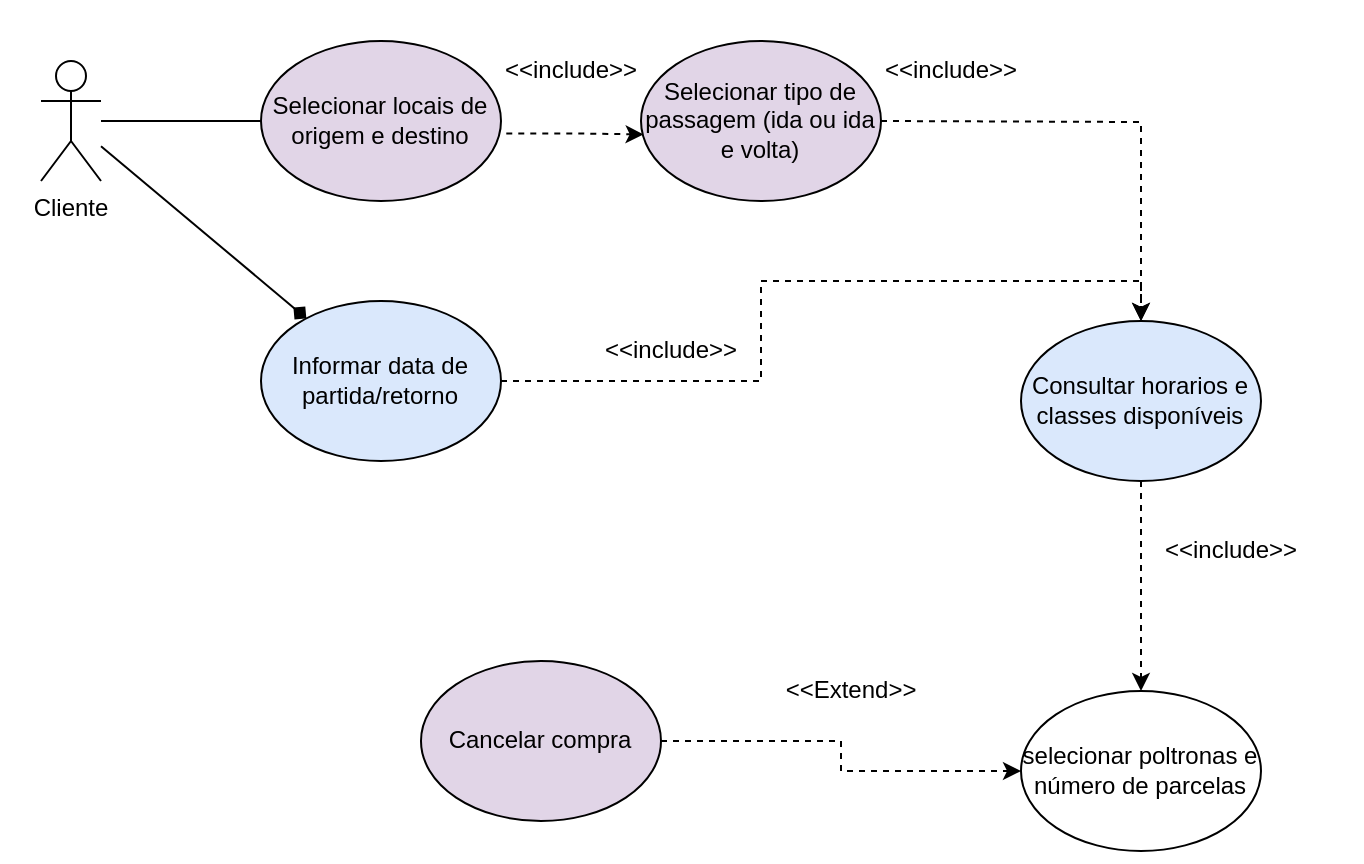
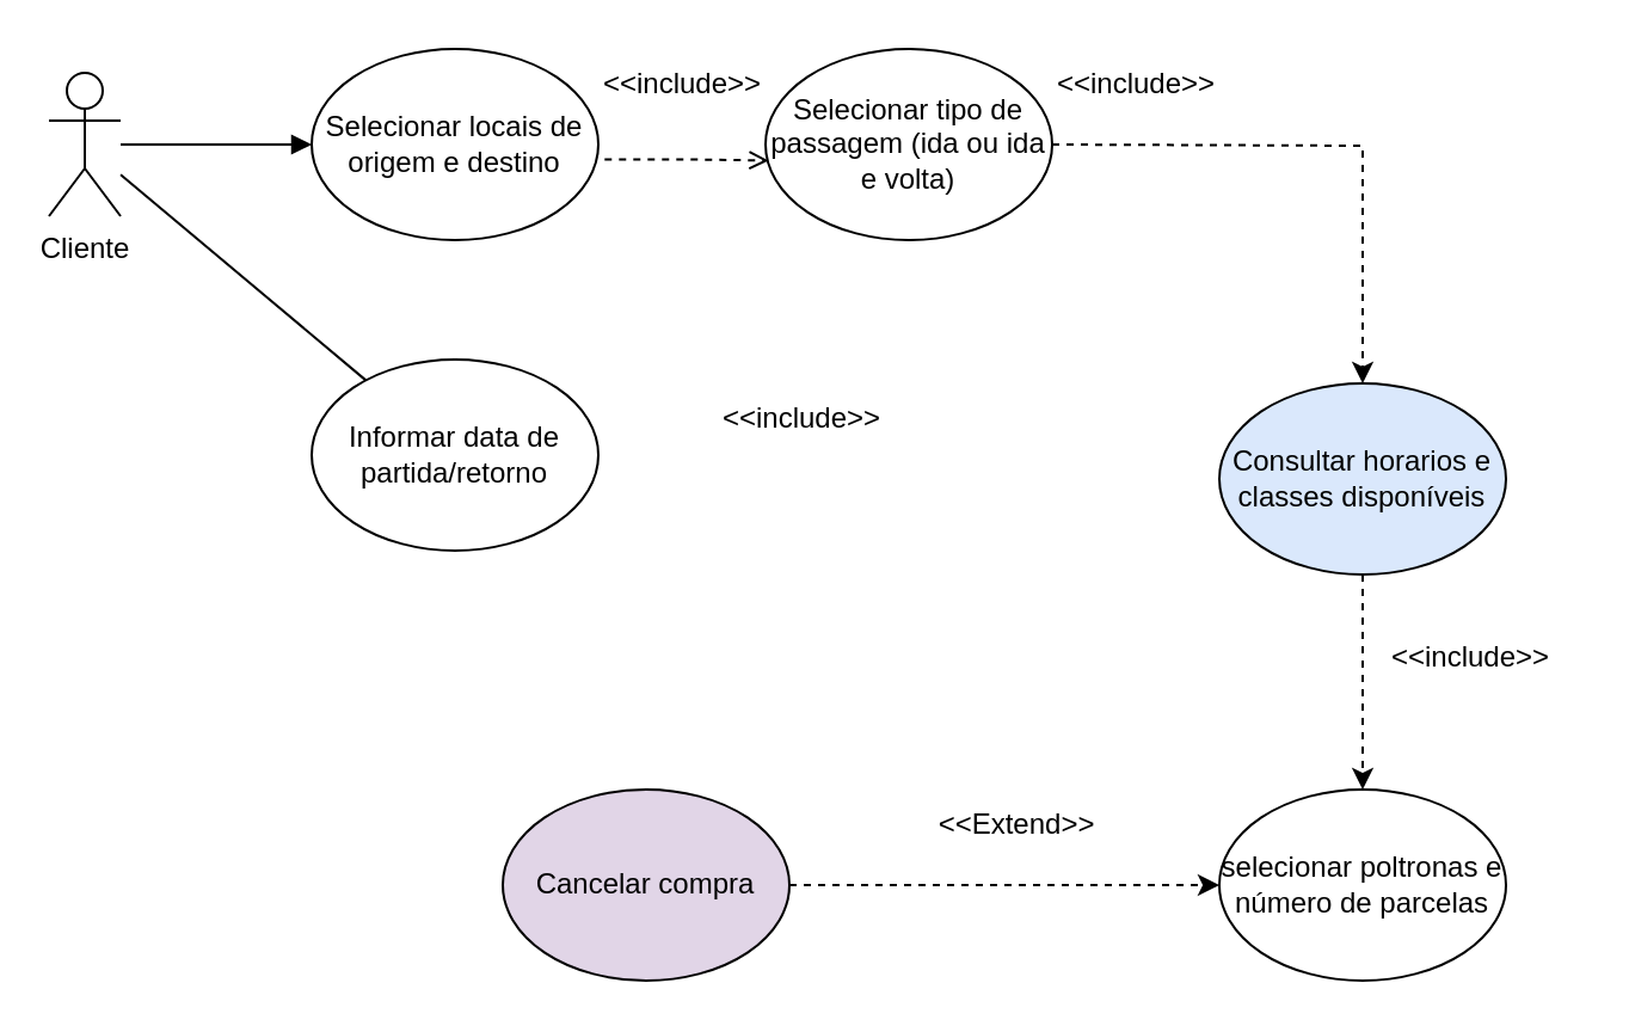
  <mxCell id="0" />
  <mxCell id="1" parent="0" />
  <mxCell id="2" value="Cliente" style="shape=umlActor;verticalLabelPosition=bottom;verticalAlign=top;html=1;outlineConnect=0;" vertex="1" parent="1"><mxGeometry x="20" y="30" width="30" height="60" as="geometry" /></mxCell>
- <mxCell id="3" value="Selecionar locais de origem e destino" style="ellipse;whiteSpace=wrap;html=1;fillColor=#e1d5e7;" vertex="1" parent="1"><mxGeometry x="130" y="20" width="120" height="80" as="geometry" /></mxCell>
- <mxCell id="4" style="edgeStyle=orthogonalEdgeStyle;rounded=0;orthogonalLoop=1;jettySize=auto;html=1;entryX=0.011;entryY=0.584;entryDx=0;entryDy=0;dashed=1;entryPerimeter=0;exitX=1.022;exitY=0.578;exitDx=0;exitDy=0;exitPerimeter=0;" edge="1" parent="1" source="3" target="5"><mxGeometry relative="1" as="geometry"><mxPoint x="270" y="80" as="sourcePoint" /></mxGeometry></mxCell>
- <mxCell id="5" value="Selecionar tipo de passagem (ida ou ida e volta)" style="ellipse;whiteSpace=wrap;html=1;fillColor=#e1d5e7;" vertex="1" parent="1"><mxGeometry x="320" y="20" width="120" height="80" as="geometry" /></mxCell>
+ <mxCell id="3" value="Selecionar locais de origem e destino" style="ellipse;whiteSpace=wrap;html=1;" vertex="1" parent="1"><mxGeometry x="130" y="20" width="120" height="80" as="geometry" /></mxCell>
+ <mxCell id="4" style="edgeStyle=orthogonalEdgeStyle;rounded=0;orthogonalLoop=1;jettySize=auto;html=1;entryX=0.011;entryY=0.584;entryDx=0;entryDy=0;dashed=1;entryPerimeter=0;exitX=1.022;exitY=0.578;exitDx=0;exitDy=0;exitPerimeter=0;endArrow=open;" edge="1" parent="1" source="3" target="5"><mxGeometry relative="1" as="geometry"><mxPoint x="270" y="80" as="sourcePoint" /></mxGeometry></mxCell>
+ <mxCell id="5" value="Selecionar tipo de passagem (ida ou ida e volta)" style="ellipse;whiteSpace=wrap;html=1;" vertex="1" parent="1"><mxGeometry x="320" y="20" width="120" height="80" as="geometry" /></mxCell>
  <mxCell id="6" style="edgeStyle=orthogonalEdgeStyle;rounded=0;orthogonalLoop=1;jettySize=auto;html=1;entryX=0.5;entryY=0;entryDx=0;entryDy=0;dashed=1;" edge="1" parent="1" target="13"><mxGeometry relative="1" as="geometry"><mxPoint x="440" y="60" as="sourcePoint" /><mxPoint x="440" y="90" as="targetPoint" /></mxGeometry></mxCell>
- <mxCell id="7" style="edgeStyle=orthogonalEdgeStyle;rounded=0;orthogonalLoop=1;jettySize=auto;html=1;entryX=0.5;entryY=0;entryDx=0;entryDy=0;dashed=1;" edge="1" parent="1" source="8" target="13"><mxGeometry relative="1" as="geometry" /></mxCell>
- <mxCell id="8" value="Informar data de partida/retorno" style="ellipse;whiteSpace=wrap;html=1;fillColor=#dae8fc;" vertex="1" parent="1"><mxGeometry x="130" y="150" width="120" height="80" as="geometry" /></mxCell>
- <mxCell id="9" value="" style="endArrow=none;html=1;rounded=0;entryX=0;entryY=0.5;entryDx=0;entryDy=0;" edge="1" parent="1" source="2" target="3"><mxGeometry width="50" height="50" relative="1" as="geometry"><mxPoint x="80" y="110" as="sourcePoint" /><mxPoint x="130" y="60" as="targetPoint" /></mxGeometry></mxCell>
+ <mxCell id="8" value="Informar data de partida/retorno" style="ellipse;whiteSpace=wrap;html=1;" vertex="1" parent="1"><mxGeometry x="130" y="150" width="120" height="80" as="geometry" /></mxCell>
+ <mxCell id="9" value="" style="endArrow=block;html=1;rounded=0;entryX=0;entryY=0.5;entryDx=0;entryDy=0;" edge="1" parent="1" source="2" target="3"><mxGeometry width="50" height="50" relative="1" as="geometry"><mxPoint x="80" y="110" as="sourcePoint" /><mxPoint x="130" y="60" as="targetPoint" /></mxGeometry></mxCell>
  <mxCell id="10" value="&amp;lt;&amp;lt;include&amp;gt;&amp;gt;" style="text;html=1;align=center;verticalAlign=middle;resizable=0;points=[];autosize=1;strokeColor=none;fillColor=none;" vertex="1" parent="1"><mxGeometry x="240" y="20" width="90" height="30" as="geometry" /></mxCell>
  <mxCell id="11" value="&amp;lt;&amp;lt;include&amp;gt;&amp;gt;" style="text;html=1;align=center;verticalAlign=middle;resizable=0;points=[];autosize=1;strokeColor=none;fillColor=none;" vertex="1" parent="1"><mxGeometry x="430" y="20" width="90" height="30" as="geometry" /></mxCell>
  <mxCell id="12" style="edgeStyle=orthogonalEdgeStyle;rounded=0;orthogonalLoop=1;jettySize=auto;html=1;entryX=0.5;entryY=0;entryDx=0;entryDy=0;dashed=1;" edge="1" parent="1" source="13" target="15"><mxGeometry relative="1" as="geometry" /></mxCell>
  <mxCell id="13" value="Consultar horarios e classes disponíveis" style="ellipse;whiteSpace=wrap;html=1;fillColor=#dae8fc;" vertex="1" parent="1"><mxGeometry x="510" y="160" width="120" height="80" as="geometry" /></mxCell>
  <mxCell id="14" style="edgeStyle=orthogonalEdgeStyle;rounded=0;orthogonalLoop=1;jettySize=auto;html=1;dashed=1;exitX=1;exitY=0.5;exitDx=0;exitDy=0;entryX=0;entryY=0.5;entryDx=0;entryDy=0;" edge="1" parent="1" source="16" target="15"><mxGeometry relative="1" as="geometry"><mxPoint x="390" y="390" as="targetPoint" /></mxGeometry></mxCell>
- <mxCell id="15" value="selecionar poltronas e número de parcelas" style="ellipse;whiteSpace=wrap;html=1;" vertex="1" parent="1"><mxGeometry x="510" y="345" width="120" height="80" as="geometry" /></mxCell>
+ <mxCell id="15" value="selecionar poltronas e número de parcelas" style="ellipse;whiteSpace=wrap;html=1;" vertex="1" parent="1"><mxGeometry x="510" y="330" width="120" height="80" as="geometry" /></mxCell>
  <mxCell id="16" value="Cancelar compra" style="ellipse;whiteSpace=wrap;html=1;fillColor=#e1d5e7;" vertex="1" parent="1"><mxGeometry x="210" y="330" width="120" height="80" as="geometry" /></mxCell>
  <mxCell id="17" value="&amp;lt;&amp;lt;include&amp;gt;&amp;gt;" style="text;html=1;align=center;verticalAlign=middle;resizable=0;points=[];autosize=1;strokeColor=none;fillColor=none;" vertex="1" parent="1"><mxGeometry x="290" y="160" width="90" height="30" as="geometry" /></mxCell>
  <mxCell id="18" value="&amp;lt;&amp;lt;include&amp;gt;&amp;gt;" style="text;html=1;align=center;verticalAlign=middle;resizable=0;points=[];autosize=1;strokeColor=none;fillColor=none;" vertex="1" parent="1"><mxGeometry x="570" y="260" width="90" height="30" as="geometry" /></mxCell>
  <mxCell id="19" value="&amp;lt;&amp;lt;Extend&amp;gt;&amp;gt;" style="text;html=1;align=center;verticalAlign=middle;resizable=0;points=[];autosize=1;strokeColor=none;fillColor=none;" vertex="1" parent="1"><mxGeometry x="380" y="330" width="90" height="30" as="geometry" /></mxCell>
- <mxCell id="20" value="" style="endArrow=diamond;html=1;rounded=0;" edge="1" parent="1" source="2" target="8"><mxGeometry width="50" height="50" relative="1" as="geometry"><mxPoint x="330" y="230" as="sourcePoint" /><mxPoint x="380" y="180" as="targetPoint" /></mxGeometry></mxCell>
+ <mxCell id="20" value="" style="endArrow=none;html=1;rounded=0;" edge="1" parent="1" source="2" target="8"><mxGeometry width="50" height="50" relative="1" as="geometry"><mxPoint x="330" y="230" as="sourcePoint" /><mxPoint x="380" y="180" as="targetPoint" /></mxGeometry></mxCell>
